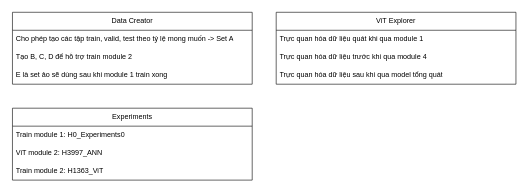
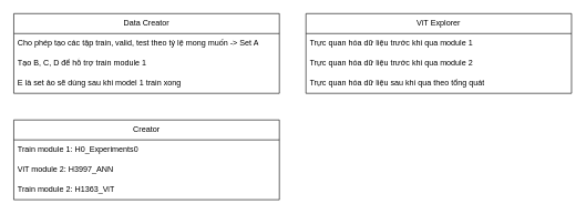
  <mxCell id="0" />
  <mxCell id="1" parent="0" />
  <mxCell id="2" value="Data Creator" style="swimlane;fontStyle=0;childLayout=stackLayout;horizontal=1;startSize=30;horizontalStack=0;resizeParent=1;resizeParentMax=0;resizeLast=0;collapsible=1;marginBottom=0;whiteSpace=wrap;html=1;" vertex="1" parent="1"><mxGeometry x="20" y="20" width="400" height="120" as="geometry" /></mxCell>
  <mxCell id="3" value="Cho phép tạo các tập train, valid, test theo tỷ lệ mong muốn -&amp;gt; Set A" style="text;strokeColor=none;fillColor=none;align=left;verticalAlign=middle;spacingLeft=4;spacingRight=4;overflow=hidden;points=[[0,0.5],[1,0.5]];portConstraint=eastwest;rotatable=0;whiteSpace=wrap;html=1;" vertex="1" parent="2"><mxGeometry y="30" width="400" height="30" as="geometry" /></mxCell>
- <mxCell id="4" value="Tạo B, C, D để hỗ trợ train module 2" style="text;strokeColor=none;fillColor=none;align=left;verticalAlign=middle;spacingLeft=4;spacingRight=4;overflow=hidden;points=[[0,0.5],[1,0.5]];portConstraint=eastwest;rotatable=0;whiteSpace=wrap;html=1;" vertex="1" parent="2"><mxGeometry y="60" width="400" height="30" as="geometry" /></mxCell>
- <mxCell id="5" value="E là set ảo sẽ dùng sau khi module 1 train xong" style="text;strokeColor=none;fillColor=none;align=left;verticalAlign=middle;spacingLeft=4;spacingRight=4;overflow=hidden;points=[[0,0.5],[1,0.5]];portConstraint=eastwest;rotatable=0;whiteSpace=wrap;html=1;" vertex="1" parent="2"><mxGeometry y="90" width="400" height="30" as="geometry" /></mxCell>
+ <mxCell id="4" value="Tạo B, C, D để hỗ trợ train module 1" style="text;strokeColor=none;fillColor=none;align=left;verticalAlign=middle;spacingLeft=4;spacingRight=4;overflow=hidden;points=[[0,0.5],[1,0.5]];portConstraint=eastwest;rotatable=0;whiteSpace=wrap;html=1;" vertex="1" parent="2"><mxGeometry y="60" width="400" height="30" as="geometry" /></mxCell>
+ <mxCell id="5" value="E là set ảo sẽ dùng sau khi model 1 train xong" style="text;strokeColor=none;fillColor=none;align=left;verticalAlign=middle;spacingLeft=4;spacingRight=4;overflow=hidden;points=[[0,0.5],[1,0.5]];portConstraint=eastwest;rotatable=0;whiteSpace=wrap;html=1;" vertex="1" parent="2"><mxGeometry y="90" width="400" height="30" as="geometry" /></mxCell>
  <mxCell id="6" value="ViT Explorer" style="swimlane;fontStyle=0;childLayout=stackLayout;horizontal=1;startSize=30;horizontalStack=0;resizeParent=1;resizeParentMax=0;resizeLast=0;collapsible=1;marginBottom=0;whiteSpace=wrap;html=1;" vertex="1" parent="1"><mxGeometry x="460" y="20" width="400" height="120" as="geometry" /></mxCell>
- <mxCell id="7" value="Trực quan hóa dữ liệu quát khi qua module 1" style="text;strokeColor=none;fillColor=none;align=left;verticalAlign=middle;spacingLeft=4;spacingRight=4;overflow=hidden;points=[[0,0.5],[1,0.5]];portConstraint=eastwest;rotatable=0;whiteSpace=wrap;html=1;" vertex="1" parent="6"><mxGeometry y="30" width="400" height="30" as="geometry" /></mxCell>
- <mxCell id="8" value="Trực quan hóa dữ liệu trước khi qua module 4" style="text;strokeColor=none;fillColor=none;align=left;verticalAlign=middle;spacingLeft=4;spacingRight=4;overflow=hidden;points=[[0,0.5],[1,0.5]];portConstraint=eastwest;rotatable=0;whiteSpace=wrap;html=1;" vertex="1" parent="6"><mxGeometry y="60" width="400" height="30" as="geometry" /></mxCell>
- <mxCell id="9" value="Trực quan hóa dữ liệu sau khi qua model tổng quát" style="text;strokeColor=none;fillColor=none;align=left;verticalAlign=middle;spacingLeft=4;spacingRight=4;overflow=hidden;points=[[0,0.5],[1,0.5]];portConstraint=eastwest;rotatable=0;whiteSpace=wrap;html=1;" vertex="1" parent="6"><mxGeometry y="90" width="400" height="30" as="geometry" /></mxCell>
- <mxCell id="10" value="Experiments" style="swimlane;fontStyle=0;childLayout=stackLayout;horizontal=1;startSize=30;horizontalStack=0;resizeParent=1;resizeParentMax=0;resizeLast=0;collapsible=1;marginBottom=0;whiteSpace=wrap;html=1;" vertex="1" parent="1"><mxGeometry x="20" y="180" width="400" height="120" as="geometry" /></mxCell>
+ <mxCell id="7" value="Trực quan hóa dữ liệu trước khi qua module 1" style="text;strokeColor=none;fillColor=none;align=left;verticalAlign=middle;spacingLeft=4;spacingRight=4;overflow=hidden;points=[[0,0.5],[1,0.5]];portConstraint=eastwest;rotatable=0;whiteSpace=wrap;html=1;" vertex="1" parent="6"><mxGeometry y="30" width="400" height="30" as="geometry" /></mxCell>
+ <mxCell id="8" value="Trực quan hóa dữ liệu trước khi qua module 2" style="text;strokeColor=none;fillColor=none;align=left;verticalAlign=middle;spacingLeft=4;spacingRight=4;overflow=hidden;points=[[0,0.5],[1,0.5]];portConstraint=eastwest;rotatable=0;whiteSpace=wrap;html=1;" vertex="1" parent="6"><mxGeometry y="60" width="400" height="30" as="geometry" /></mxCell>
+ <mxCell id="9" value="Trực quan hóa dữ liệu sau khi qua theo tổng quát" style="text;strokeColor=none;fillColor=none;align=left;verticalAlign=middle;spacingLeft=4;spacingRight=4;overflow=hidden;points=[[0,0.5],[1,0.5]];portConstraint=eastwest;rotatable=0;whiteSpace=wrap;html=1;" vertex="1" parent="6"><mxGeometry y="90" width="400" height="30" as="geometry" /></mxCell>
+ <mxCell id="10" value="Creator" style="swimlane;fontStyle=0;childLayout=stackLayout;horizontal=1;startSize=30;horizontalStack=0;resizeParent=1;resizeParentMax=0;resizeLast=0;collapsible=1;marginBottom=0;whiteSpace=wrap;html=1;" vertex="1" parent="1"><mxGeometry x="20" y="180" width="400" height="120" as="geometry" /></mxCell>
  <mxCell id="11" value="Train module 1: H0_Experiments0" style="text;strokeColor=none;fillColor=none;align=left;verticalAlign=middle;spacingLeft=4;spacingRight=4;overflow=hidden;points=[[0,0.5],[1,0.5]];portConstraint=eastwest;rotatable=0;whiteSpace=wrap;html=1;" vertex="1" parent="10"><mxGeometry y="30" width="400" height="30" as="geometry" /></mxCell>
  <mxCell id="12" value="ViT module 2: H3997_ANN" style="text;strokeColor=none;fillColor=none;align=left;verticalAlign=middle;spacingLeft=4;spacingRight=4;overflow=hidden;points=[[0,0.5],[1,0.5]];portConstraint=eastwest;rotatable=0;whiteSpace=wrap;html=1;" vertex="1" parent="10"><mxGeometry y="60" width="400" height="30" as="geometry" /></mxCell>
  <mxCell id="13" value="Train module 2: H1363_ViT" style="text;strokeColor=none;fillColor=none;align=left;verticalAlign=middle;spacingLeft=4;spacingRight=4;overflow=hidden;points=[[0,0.5],[1,0.5]];portConstraint=eastwest;rotatable=0;whiteSpace=wrap;html=1;" vertex="1" parent="10"><mxGeometry y="90" width="400" height="30" as="geometry" /></mxCell>
